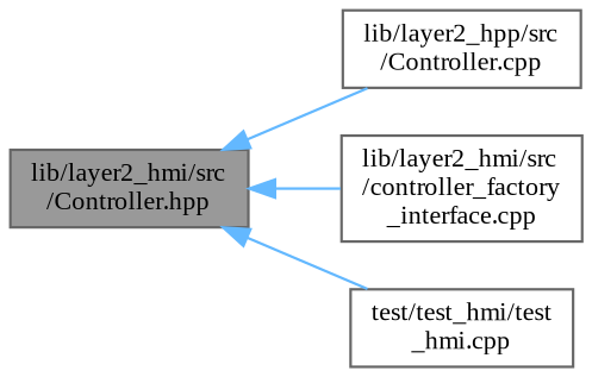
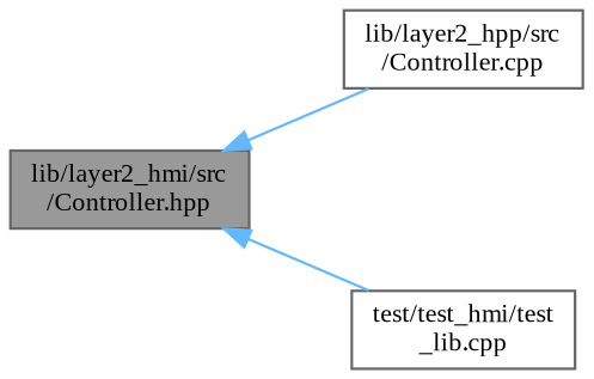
  digraph {
    fontname="Liberation Serif"
    rankdir=LR
    node [color=grey40 fillcolor=white fontname="Liberation Serif" fontsize=10 shape=box style=filled]
    edge [color=steelblue1 dir=back fontname="Liberation Serif" fontsize=10 labelfontname=Helvetica labelfontsize=10 style=solid]
    n1 [color=gray40 fillcolor=grey60 fontcolor=black height=0.2 label="lib/layer2_hmi/src\l/Controller.hpp" width=0.4]
    n2 [height=0.2 label="lib/layer2_hpp/src\l/Controller.cpp" width=0.4]
-   n3 [height=0.2 label="lib/layer2_hmi/src\l/controller_factory\l_interface.cpp" width=0.4]
-   n4 [height=0.2 label="test/test_hmi/test\l_hmi.cpp" width=0.4]
+   n4 [height=0.2 label="test/test_hmi/test\l_lib.cpp" width=0.4]
    n1 -> n2
-   n1 -> n3
    n1 -> n4
  }
